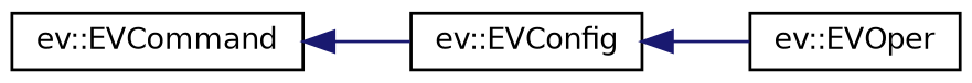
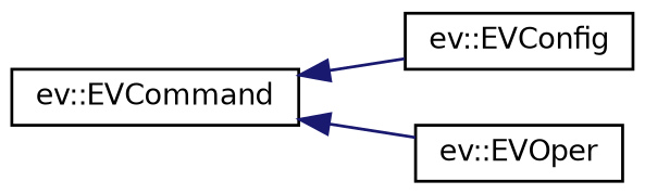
  digraph {
    rankdir=LR
    node [color=black fillcolor=white fontname=Helvetica fontsize=10 shape=record style=filled]
    edge [color=midnightblue dir=back fontname=Helvetica fontsize=10 labelfontname=Helvetica labelfontsize=10 style=solid]
    n1 [height=0.2 label="ev::EVConfig" width=0.4]
    n2 [height=0.2 label="ev::EVOper" width=0.4]
    n3 [height=0.2 label="ev::EVCommand" width=0.4]
-   n1 -> n2
+   n3 -> n2
    n3 -> n1
  }
